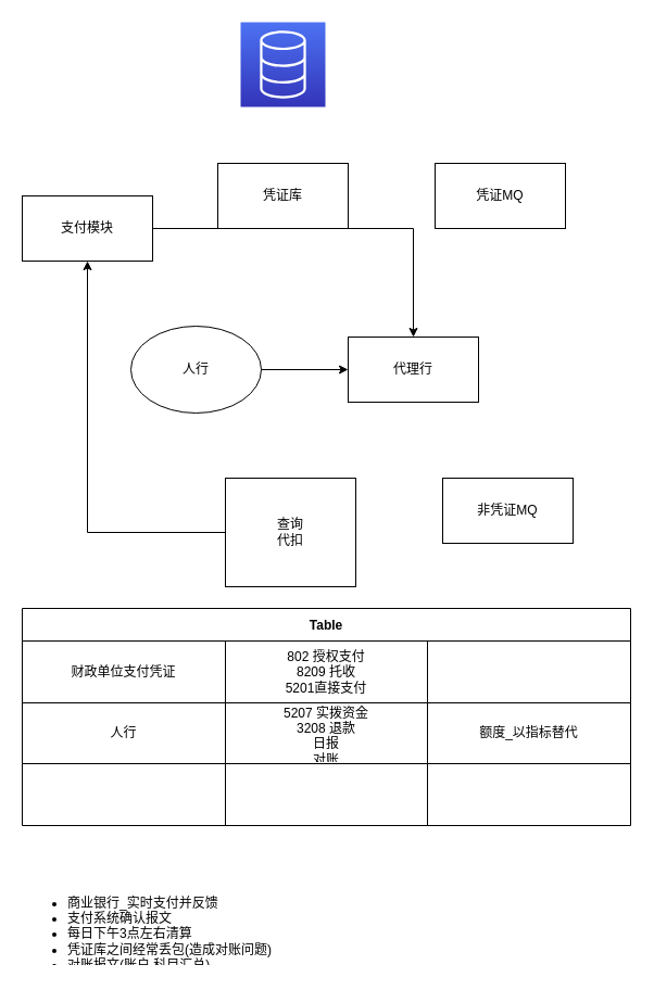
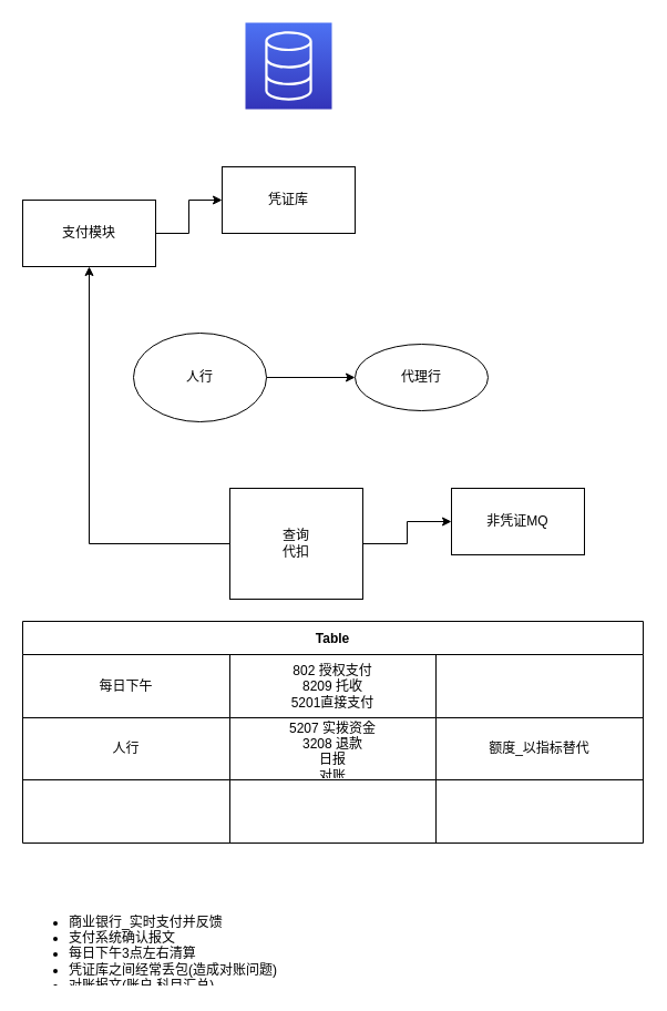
  <mxCell id="0" />
  <mxCell id="1" parent="0" />
  <mxCell id="2" value="" style="sketch=0;points=[[0,0,0],[0.25,0,0],[0.5,0,0],[0.75,0,0],[1,0,0],[0,1,0],[0.25,1,0],[0.5,1,0],[0.75,1,0],[1,1,0],[0,0.25,0],[0,0.5,0],[0,0.75,0],[1,0.25,0],[1,0.5,0],[1,0.75,0]];outlineConnect=0;fontColor=#232F3E;gradientColor=#4D72F3;gradientDirection=north;fillColor=#3334B9;strokeColor=#ffffff;dashed=0;verticalLabelPosition=bottom;verticalAlign=top;align=center;html=1;fontSize=12;fontStyle=0;aspect=fixed;shape=mxgraph.aws4.resourceIcon;resIcon=mxgraph.aws4.database;" vertex="1" parent="1"><mxGeometry x="221" y="20" width="78" height="78" as="geometry" /></mxCell>
- <mxCell id="3" value="" style="edgeStyle=orthogonalEdgeStyle;rounded=0;orthogonalLoop=1;jettySize=auto;html=1;" edge="1" parent="1" source="4" target="13"><mxGeometry relative="1" as="geometry" /></mxCell>
+ <mxCell id="3" value="" style="edgeStyle=orthogonalEdgeStyle;rounded=0;orthogonalLoop=1;jettySize=auto;html=1;" edge="1" parent="1" source="4" target="5"><mxGeometry relative="1" as="geometry" /></mxCell>
  <mxCell id="4" value="支付模块" style="rounded=0;whiteSpace=wrap;html=1;" vertex="1" parent="1"><mxGeometry x="20" y="180" width="120" height="60" as="geometry" /></mxCell>
  <mxCell id="5" value="凭证库" style="whiteSpace=wrap;html=1;rounded=0;" vertex="1" parent="1"><mxGeometry x="200" y="150" width="120" height="60" as="geometry" /></mxCell>
- <mxCell id="6" value="凭证MQ" style="whiteSpace=wrap;html=1;rounded=0;" vertex="1" parent="1"><mxGeometry x="400" y="150" width="120" height="60" as="geometry" /></mxCell>
  <mxCell id="7" style="edgeStyle=orthogonalEdgeStyle;rounded=0;orthogonalLoop=1;jettySize=auto;html=1;" edge="1" parent="1" source="9" target="4"><mxGeometry relative="1" as="geometry" /></mxCell>
+ <mxCell id="8" value="" style="edgeStyle=orthogonalEdgeStyle;rounded=0;orthogonalLoop=1;jettySize=auto;html=1;" edge="1" parent="1" source="9" target="10"><mxGeometry relative="1" as="geometry" /></mxCell>
  <mxCell id="9" value="查询&lt;br&gt;代扣" style="whiteSpace=wrap;html=1;rounded=0;" vertex="1" parent="1"><mxGeometry x="207" y="440" width="120" height="100" as="geometry" /></mxCell>
  <mxCell id="10" value="非凭证MQ" style="whiteSpace=wrap;html=1;rounded=0;" vertex="1" parent="1"><mxGeometry x="407" y="440" width="120" height="60" as="geometry" /></mxCell>
  <mxCell id="11" value="" style="rounded=0;orthogonalLoop=1;jettySize=auto;html=1;" edge="1" parent="1" source="12" target="13"><mxGeometry relative="1" as="geometry" /></mxCell>
  <mxCell id="12" value="人行" style="ellipse;whiteSpace=wrap;html=1;" vertex="1" parent="1"><mxGeometry x="120" y="300" width="120" height="80" as="geometry" /></mxCell>
- <mxCell id="13" value="代理行" style="whiteSpace=wrap;html=1;" vertex="1" parent="1"><mxGeometry x="320" y="310" width="120" height="60" as="geometry" /></mxCell>
+ <mxCell id="13" value="代理行" style="ellipse;whiteSpace=wrap;html=1;" vertex="1" parent="1"><mxGeometry x="320" y="310" width="120" height="60" as="geometry" /></mxCell>
  <mxCell id="14" value="Table" style="shape=table;startSize=30;container=1;collapsible=0;childLayout=tableLayout;fontStyle=1;align=center;" vertex="1" parent="1"><mxGeometry x="20" y="560" width="560" height="200" as="geometry" /></mxCell>
  <mxCell id="15" value="" style="shape=tableRow;horizontal=0;startSize=0;swimlaneHead=0;swimlaneBody=0;top=0;left=0;bottom=0;right=0;collapsible=0;dropTarget=0;fillColor=none;points=[[0,0.5],[1,0.5]];portConstraint=eastwest;" vertex="1" parent="14"><mxGeometry y="30" width="560" height="57" as="geometry" /></mxCell>
- <mxCell id="16" value="财政单位支付凭证" style="shape=partialRectangle;html=1;whiteSpace=wrap;connectable=0;fillColor=none;top=0;left=0;bottom=0;right=0;overflow=hidden;" vertex="1" parent="15"><mxGeometry width="187" height="57" as="geometry"><mxRectangle width="187" height="57" as="alternateBounds" /></mxGeometry></mxCell>
+ <mxCell id="16" value="每日下午" style="shape=partialRectangle;html=1;whiteSpace=wrap;connectable=0;fillColor=none;top=0;left=0;bottom=0;right=0;overflow=hidden;" vertex="1" parent="15"><mxGeometry width="187" height="57" as="geometry"><mxRectangle width="187" height="57" as="alternateBounds" /></mxGeometry></mxCell>
  <mxCell id="17" value="802 授权支付&lt;br&gt;8209 托收&lt;br&gt;5201直接支付&lt;br&gt;" style="shape=partialRectangle;html=1;whiteSpace=wrap;connectable=0;fillColor=none;top=0;left=0;bottom=0;right=0;overflow=hidden;" vertex="1" parent="15"><mxGeometry x="187" width="186" height="57" as="geometry"><mxRectangle width="186" height="57" as="alternateBounds" /></mxGeometry></mxCell>
  <mxCell id="18" value="" style="shape=partialRectangle;html=1;whiteSpace=wrap;connectable=0;fillColor=none;top=0;left=0;bottom=0;right=0;overflow=hidden;" vertex="1" parent="15"><mxGeometry x="373" width="187" height="57" as="geometry"><mxRectangle width="187" height="57" as="alternateBounds" /></mxGeometry></mxCell>
  <mxCell id="19" value="" style="shape=tableRow;horizontal=0;startSize=0;swimlaneHead=0;swimlaneBody=0;top=0;left=0;bottom=0;right=0;collapsible=0;dropTarget=0;fillColor=none;points=[[0,0.5],[1,0.5]];portConstraint=eastwest;" vertex="1" parent="14"><mxGeometry y="87" width="560" height="56" as="geometry" /></mxCell>
  <mxCell id="20" value="人行" style="shape=partialRectangle;html=1;whiteSpace=wrap;connectable=0;fillColor=none;top=0;left=0;bottom=0;right=0;overflow=hidden;" vertex="1" parent="19"><mxGeometry width="187" height="56" as="geometry"><mxRectangle width="187" height="56" as="alternateBounds" /></mxGeometry></mxCell>
  <mxCell id="21" value="5207 实拨资金&lt;br&gt;3208 退款&lt;br&gt;日报&lt;br&gt;对账" style="shape=partialRectangle;html=1;whiteSpace=wrap;connectable=0;fillColor=none;top=0;left=0;bottom=0;right=0;overflow=hidden;" vertex="1" parent="19"><mxGeometry x="187" width="186" height="56" as="geometry"><mxRectangle width="186" height="56" as="alternateBounds" /></mxGeometry></mxCell>
  <mxCell id="22" value="额度_以指标替代" style="shape=partialRectangle;html=1;whiteSpace=wrap;connectable=0;fillColor=none;top=0;left=0;bottom=0;right=0;overflow=hidden;" vertex="1" parent="19"><mxGeometry x="373" width="187" height="56" as="geometry"><mxRectangle width="187" height="56" as="alternateBounds" /></mxGeometry></mxCell>
  <mxCell id="23" value="" style="shape=tableRow;horizontal=0;startSize=0;swimlaneHead=0;swimlaneBody=0;top=0;left=0;bottom=0;right=0;collapsible=0;dropTarget=0;fillColor=none;points=[[0,0.5],[1,0.5]];portConstraint=eastwest;" vertex="1" parent="14"><mxGeometry y="143" width="560" height="57" as="geometry" /></mxCell>
  <mxCell id="24" value="" style="shape=partialRectangle;html=1;whiteSpace=wrap;connectable=0;fillColor=none;top=0;left=0;bottom=0;right=0;overflow=hidden;" vertex="1" parent="23"><mxGeometry width="187" height="57" as="geometry"><mxRectangle width="187" height="57" as="alternateBounds" /></mxGeometry></mxCell>
  <mxCell id="25" value="" style="shape=partialRectangle;html=1;whiteSpace=wrap;connectable=0;fillColor=none;top=0;left=0;bottom=0;right=0;overflow=hidden;" vertex="1" parent="23"><mxGeometry x="187" width="186" height="57" as="geometry"><mxRectangle width="186" height="57" as="alternateBounds" /></mxGeometry></mxCell>
  <mxCell id="26" value="" style="shape=partialRectangle;html=1;whiteSpace=wrap;connectable=0;fillColor=none;top=0;left=0;bottom=0;right=0;overflow=hidden;" vertex="1" parent="23"><mxGeometry x="373" width="187" height="57" as="geometry"><mxRectangle width="187" height="57" as="alternateBounds" /></mxGeometry></mxCell>
  <mxCell id="27" value="&lt;ul&gt;&lt;li&gt;商业银行_实时支付并反馈&lt;/li&gt;&lt;li&gt;支付系统确认报文&amp;nbsp;&lt;/li&gt;&lt;li&gt;每日下午3点左右清算&lt;/li&gt;&lt;li&gt;凭证库之间经常丢包(造成对账问题)&lt;/li&gt;&lt;li&gt;对账报文(账户,科目汇总)&lt;/li&gt;&lt;li&gt;不及时处理可能影响支付&lt;/li&gt;&lt;li&gt;&lt;br&gt;&lt;/li&gt;&lt;/ul&gt;" style="text;strokeColor=none;fillColor=none;html=1;whiteSpace=wrap;verticalAlign=middle;overflow=hidden;" vertex="1" parent="1"><mxGeometry x="20" y="810" width="560" height="80" as="geometry" /></mxCell>
